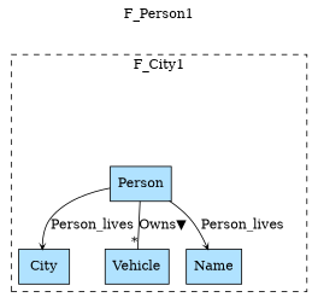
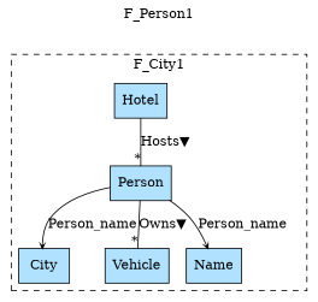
  digraph {
    label=F_Person1
    labelfontsize=12
    labelloc=tl
    node [fillcolor=lightskyblue1 shape=record style=filled]
    n1 [label=Person]
    n2 [label=City]
    n3 [label=Vehicle]
    n4 [label=Name]
+   n5 [label=Hotel]
    subgraph cluster_1 {
      label=F_City1
      style=dashed
      n1
      n2
      n3
      n4
+     n5
    }
-   n1 -> n2 [arrowhead=vee arrowsize=.5 label=Person_lives]
+   n1 -> n2 [arrowhead=vee arrowsize=.5 label=Person_name]
    n1 -> n3 [dir=none headlabel="*" label="Owns▼"]
-   n1 -> n4 [arrowhead=vee arrowsize=.5 label=Person_lives]
+   n1 -> n4 [arrowhead=vee arrowsize=.5 label=Person_name]
+   n5 -> n1 [dir=none headlabel="*" label="Hosts▼"]
  }
